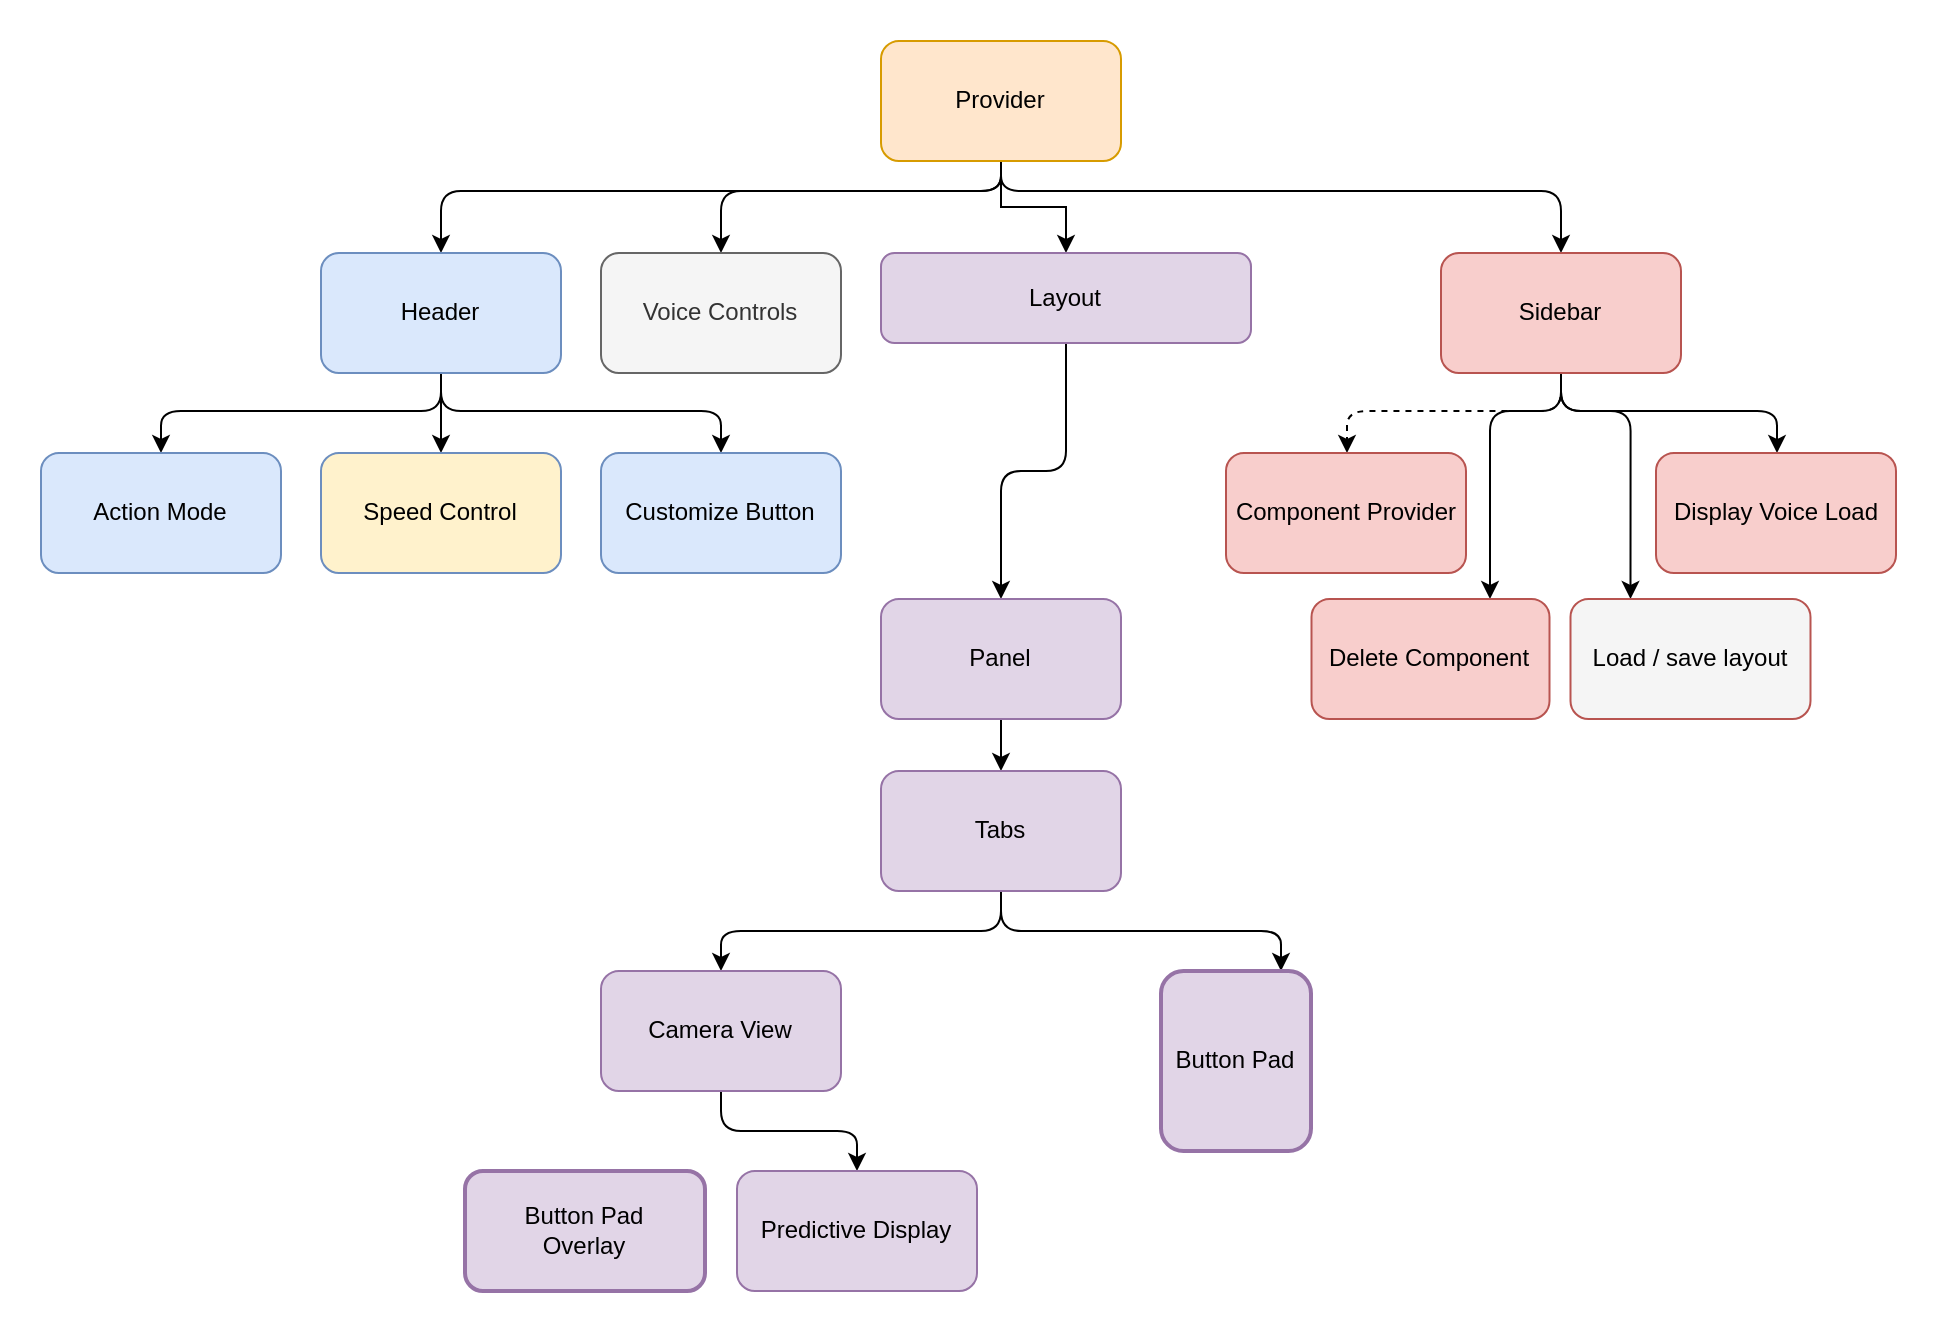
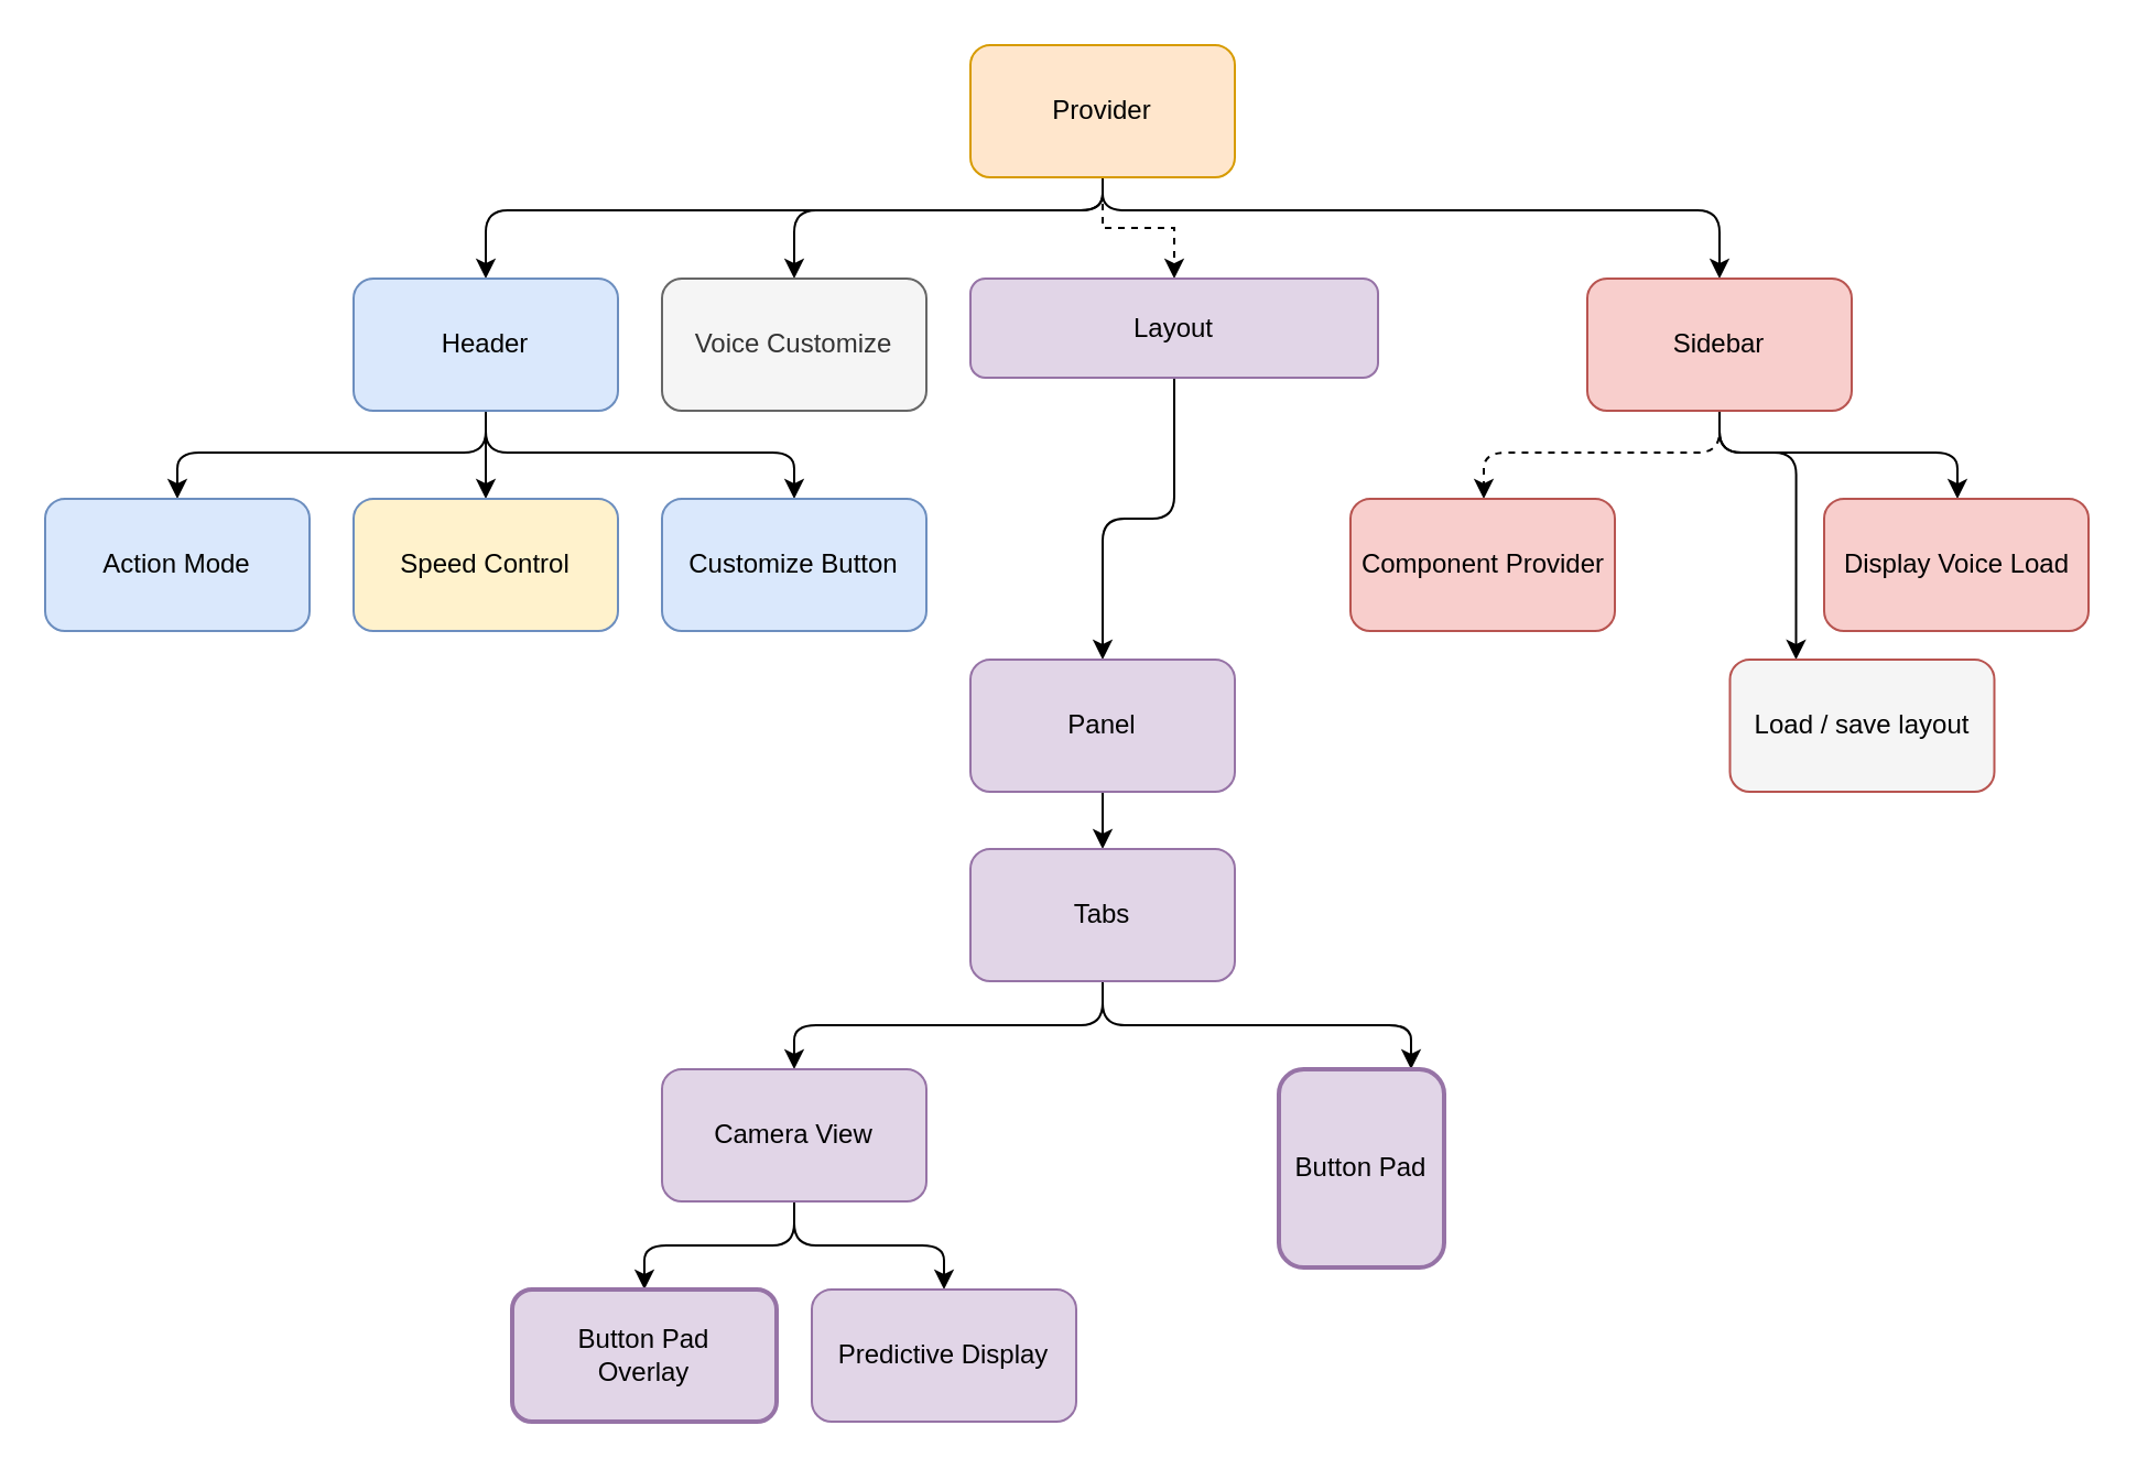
  <mxCell id="0" />
  <mxCell id="1" parent="0" />
  <mxCell id="2" style="edgeStyle=orthogonalEdgeStyle;rounded=1;orthogonalLoop=1;jettySize=auto;html=1;" edge="1" parent="1" source="6" target="10"><mxGeometry relative="1" as="geometry"><Array as="points"><mxPoint x="500" y="95" /><mxPoint x="220" y="95" /></Array></mxGeometry></mxCell>
- <mxCell id="3" style="edgeStyle=orthogonalEdgeStyle;rounded=0;orthogonalLoop=1;jettySize=auto;html=1;" edge="1" parent="1" source="6" target="12"><mxGeometry relative="1" as="geometry" /></mxCell>
+ <mxCell id="3" style="edgeStyle=orthogonalEdgeStyle;rounded=0;orthogonalLoop=1;jettySize=auto;html=1;dashed=1;" edge="1" parent="1" source="6" target="12"><mxGeometry relative="1" as="geometry" /></mxCell>
  <mxCell id="4" style="edgeStyle=orthogonalEdgeStyle;rounded=1;orthogonalLoop=1;jettySize=auto;html=1;" edge="1" parent="1" source="6" target="17"><mxGeometry relative="1" as="geometry"><Array as="points"><mxPoint x="500" y="95" /><mxPoint x="780" y="95" /></Array></mxGeometry></mxCell>
  <mxCell id="5" style="edgeStyle=orthogonalEdgeStyle;rounded=1;orthogonalLoop=1;jettySize=auto;html=1;fontFamily=Courier New;" edge="1" parent="1" source="6" target="36"><mxGeometry relative="1" as="geometry"><Array as="points"><mxPoint x="500" y="95" /><mxPoint x="360" y="95" /></Array></mxGeometry></mxCell>
  <mxCell id="6" value="Provider" style="rounded=1;whiteSpace=wrap;html=1;fillColor=#ffe6cc;strokeColor=#d79b00;" vertex="1" parent="1"><mxGeometry x="440" y="20" width="120" height="60" as="geometry" /></mxCell>
  <mxCell id="7" style="edgeStyle=orthogonalEdgeStyle;rounded=1;orthogonalLoop=1;jettySize=auto;html=1;fontFamily=Courier New;" edge="1" parent="1" source="10" target="18"><mxGeometry relative="1" as="geometry"><Array as="points"><mxPoint x="220" y="205" /><mxPoint x="80" y="205" /></Array></mxGeometry></mxCell>
  <mxCell id="8" style="edgeStyle=orthogonalEdgeStyle;rounded=1;orthogonalLoop=1;jettySize=auto;html=1;fontFamily=Courier New;" edge="1" parent="1" source="10" target="19"><mxGeometry relative="1" as="geometry" /></mxCell>
  <mxCell id="9" style="edgeStyle=orthogonalEdgeStyle;rounded=1;orthogonalLoop=1;jettySize=auto;html=1;fontFamily=Courier New;" edge="1" parent="1" source="10" target="20"><mxGeometry relative="1" as="geometry"><Array as="points"><mxPoint x="220" y="205" /><mxPoint x="360" y="205" /></Array></mxGeometry></mxCell>
  <mxCell id="10" value="Header" style="rounded=1;whiteSpace=wrap;html=1;fillColor=#dae8fc;strokeColor=#6c8ebf;" vertex="1" parent="1"><mxGeometry x="160" y="126" width="120" height="60" as="geometry" /></mxCell>
  <mxCell id="11" style="edgeStyle=orthogonalEdgeStyle;rounded=1;orthogonalLoop=1;jettySize=auto;html=1;fontFamily=Courier New;" edge="1" parent="1" source="12" target="22"><mxGeometry relative="1" as="geometry" /></mxCell>
  <mxCell id="12" value="Layout" style="rounded=1;whiteSpace=wrap;html=1;fillColor=#e1d5e7;strokeColor=#9673a6;" vertex="1" parent="1"><mxGeometry x="440" y="126" width="185" height="45" as="geometry" /></mxCell>
  <mxCell id="13" style="edgeStyle=orthogonalEdgeStyle;rounded=1;orthogonalLoop=1;jettySize=auto;html=1;fontFamily=Courier New;dashed=1;" edge="1" parent="1" source="17" target="32"><mxGeometry relative="1" as="geometry"><Array as="points"><mxPoint x="780" y="205" /><mxPoint x="673" y="205" /></Array></mxGeometry></mxCell>
  <mxCell id="14" style="edgeStyle=orthogonalEdgeStyle;rounded=1;orthogonalLoop=1;jettySize=auto;html=1;fontFamily=Courier New;" edge="1" parent="1" source="17" target="35"><mxGeometry relative="1" as="geometry"><Array as="points"><mxPoint x="780" y="205" /><mxPoint x="888" y="205" /></Array></mxGeometry></mxCell>
- <mxCell id="15" style="edgeStyle=orthogonalEdgeStyle;rounded=1;orthogonalLoop=1;jettySize=auto;html=1;entryX=0.75;entryY=0;entryDx=0;entryDy=0;fontFamily=Courier New;" edge="1" parent="1" source="17" target="34"><mxGeometry relative="1" as="geometry"><Array as="points"><mxPoint x="780" y="205" /><mxPoint x="745" y="205" /></Array></mxGeometry></mxCell>
  <mxCell id="16" style="edgeStyle=orthogonalEdgeStyle;rounded=1;orthogonalLoop=1;jettySize=auto;html=1;entryX=0.25;entryY=0;entryDx=0;entryDy=0;fontFamily=Courier New;" edge="1" parent="1" source="17" target="33"><mxGeometry relative="1" as="geometry"><Array as="points"><mxPoint x="780" y="205" /><mxPoint x="815" y="205" /></Array></mxGeometry></mxCell>
  <mxCell id="17" value="Sidebar" style="rounded=1;whiteSpace=wrap;html=1;fillColor=#f8cecc;strokeColor=#b85450;" vertex="1" parent="1"><mxGeometry x="720" y="126" width="120" height="60" as="geometry" /></mxCell>
  <mxCell id="18" value="&lt;div&gt;Action Mode&lt;/div&gt;" style="rounded=1;whiteSpace=wrap;html=1;fillColor=#dae8fc;strokeColor=#6c8ebf;" vertex="1" parent="1"><mxGeometry x="20" y="226" width="120" height="60" as="geometry" /></mxCell>
  <mxCell id="19" value="&lt;div&gt;Speed Control&lt;/div&gt;" style="rounded=1;whiteSpace=wrap;html=1;fillColor=#fff2cc;strokeColor=#6c8ebf;" vertex="1" parent="1"><mxGeometry x="160" y="226" width="120" height="60" as="geometry" /></mxCell>
  <mxCell id="20" value="&lt;div&gt;Customize Button&lt;/div&gt;" style="rounded=1;whiteSpace=wrap;html=1;fillColor=#dae8fc;strokeColor=#6c8ebf;" vertex="1" parent="1"><mxGeometry x="300" y="226" width="120" height="60" as="geometry" /></mxCell>
  <mxCell id="21" style="edgeStyle=orthogonalEdgeStyle;rounded=1;orthogonalLoop=1;jettySize=auto;html=1;fontFamily=Courier New;" edge="1" parent="1" source="22" target="25"><mxGeometry relative="1" as="geometry" /></mxCell>
  <mxCell id="22" value="&lt;div&gt;Panel&lt;/div&gt;" style="rounded=1;whiteSpace=wrap;html=1;fillColor=#e1d5e7;strokeColor=#9673a6;" vertex="1" parent="1"><mxGeometry x="440" y="299" width="120" height="60" as="geometry" /></mxCell>
  <mxCell id="23" style="edgeStyle=orthogonalEdgeStyle;rounded=1;orthogonalLoop=1;jettySize=auto;html=1;fontFamily=Courier New;" edge="1" parent="1" source="25" target="28"><mxGeometry relative="1" as="geometry"><Array as="points"><mxPoint x="500" y="465" /><mxPoint x="360" y="465" /></Array></mxGeometry></mxCell>
  <mxCell id="24" style="edgeStyle=orthogonalEdgeStyle;rounded=1;orthogonalLoop=1;jettySize=auto;html=1;fontFamily=Courier New;" edge="1" parent="1" source="25" target="29"><mxGeometry relative="1" as="geometry"><Array as="points"><mxPoint x="500" y="465" /><mxPoint x="640" y="465" /></Array></mxGeometry></mxCell>
  <mxCell id="25" value="Tabs" style="rounded=1;whiteSpace=wrap;html=1;fillColor=#e1d5e7;strokeColor=#9673a6;" vertex="1" parent="1"><mxGeometry x="440" y="385" width="120" height="60" as="geometry" /></mxCell>
+ <mxCell id="26" style="edgeStyle=orthogonalEdgeStyle;rounded=1;orthogonalLoop=1;jettySize=auto;html=1;fontFamily=Courier New;" edge="1" parent="1" source="28" target="30"><mxGeometry relative="1" as="geometry" /></mxCell>
  <mxCell id="27" style="edgeStyle=orthogonalEdgeStyle;rounded=1;orthogonalLoop=1;jettySize=auto;html=1;fontFamily=Courier New;" edge="1" parent="1" source="28" target="31"><mxGeometry relative="1" as="geometry" /></mxCell>
  <mxCell id="28" value="Camera View" style="rounded=1;whiteSpace=wrap;html=1;fillColor=#e1d5e7;strokeColor=#9673a6;" vertex="1" parent="1"><mxGeometry x="300" y="485" width="120" height="60" as="geometry" /></mxCell>
  <mxCell id="29" value="Button Pad" style="rounded=1;whiteSpace=wrap;html=1;fillColor=#e1d5e7;strokeColor=#9673a6;strokeWidth=2;" vertex="1" parent="1"><mxGeometry x="580" y="485" width="75" height="90" as="geometry" /></mxCell>
  <mxCell id="30" value="&lt;div&gt;Button Pad&lt;/div&gt;&lt;div&gt;Overlay&lt;br&gt;&lt;/div&gt;" style="rounded=1;whiteSpace=wrap;html=1;fillColor=#e1d5e7;strokeColor=#9673a6;strokeWidth=2;" vertex="1" parent="1"><mxGeometry x="232" y="585" width="120" height="60" as="geometry" /></mxCell>
  <mxCell id="31" value="Predictive Display" style="rounded=1;whiteSpace=wrap;html=1;fillColor=#e1d5e7;strokeColor=#9673a6;" vertex="1" parent="1"><mxGeometry x="368" y="585" width="120" height="60" as="geometry" /></mxCell>
  <mxCell id="32" value="Component Provider" style="rounded=1;whiteSpace=wrap;html=1;fillColor=#f8cecc;strokeColor=#b85450;" vertex="1" parent="1"><mxGeometry x="612.5" y="226" width="120" height="60" as="geometry" /></mxCell>
  <mxCell id="33" value="Load / save layout" style="rounded=1;whiteSpace=wrap;html=1;fillColor=#f5f5f5;strokeColor=#b85450;" vertex="1" parent="1"><mxGeometry x="784.75" y="299" width="120" height="60" as="geometry" /></mxCell>
- <mxCell id="34" value="Delete Component" style="rounded=1;whiteSpace=wrap;html=1;fillColor=#f8cecc;strokeColor=#b85450;" vertex="1" parent="1"><mxGeometry x="655.25" y="299" width="119" height="60" as="geometry" /></mxCell>
  <mxCell id="35" value="Display Voice Load" style="rounded=1;whiteSpace=wrap;html=1;fillColor=#f8cecc;strokeColor=#b85450;" vertex="1" parent="1"><mxGeometry x="827.5" y="226" width="120" height="60" as="geometry" /></mxCell>
- <mxCell id="36" value="Voice Controls" style="rounded=1;whiteSpace=wrap;html=1;fillColor=#f5f5f5;strokeColor=#666666;fontColor=#333333;" vertex="1" parent="1"><mxGeometry x="300" y="126" width="120" height="60" as="geometry" /></mxCell>
+ <mxCell id="36" value="Voice Customize" style="rounded=1;whiteSpace=wrap;html=1;fillColor=#f5f5f5;strokeColor=#666666;fontColor=#333333;" vertex="1" parent="1"><mxGeometry x="300" y="126" width="120" height="60" as="geometry" /></mxCell>
